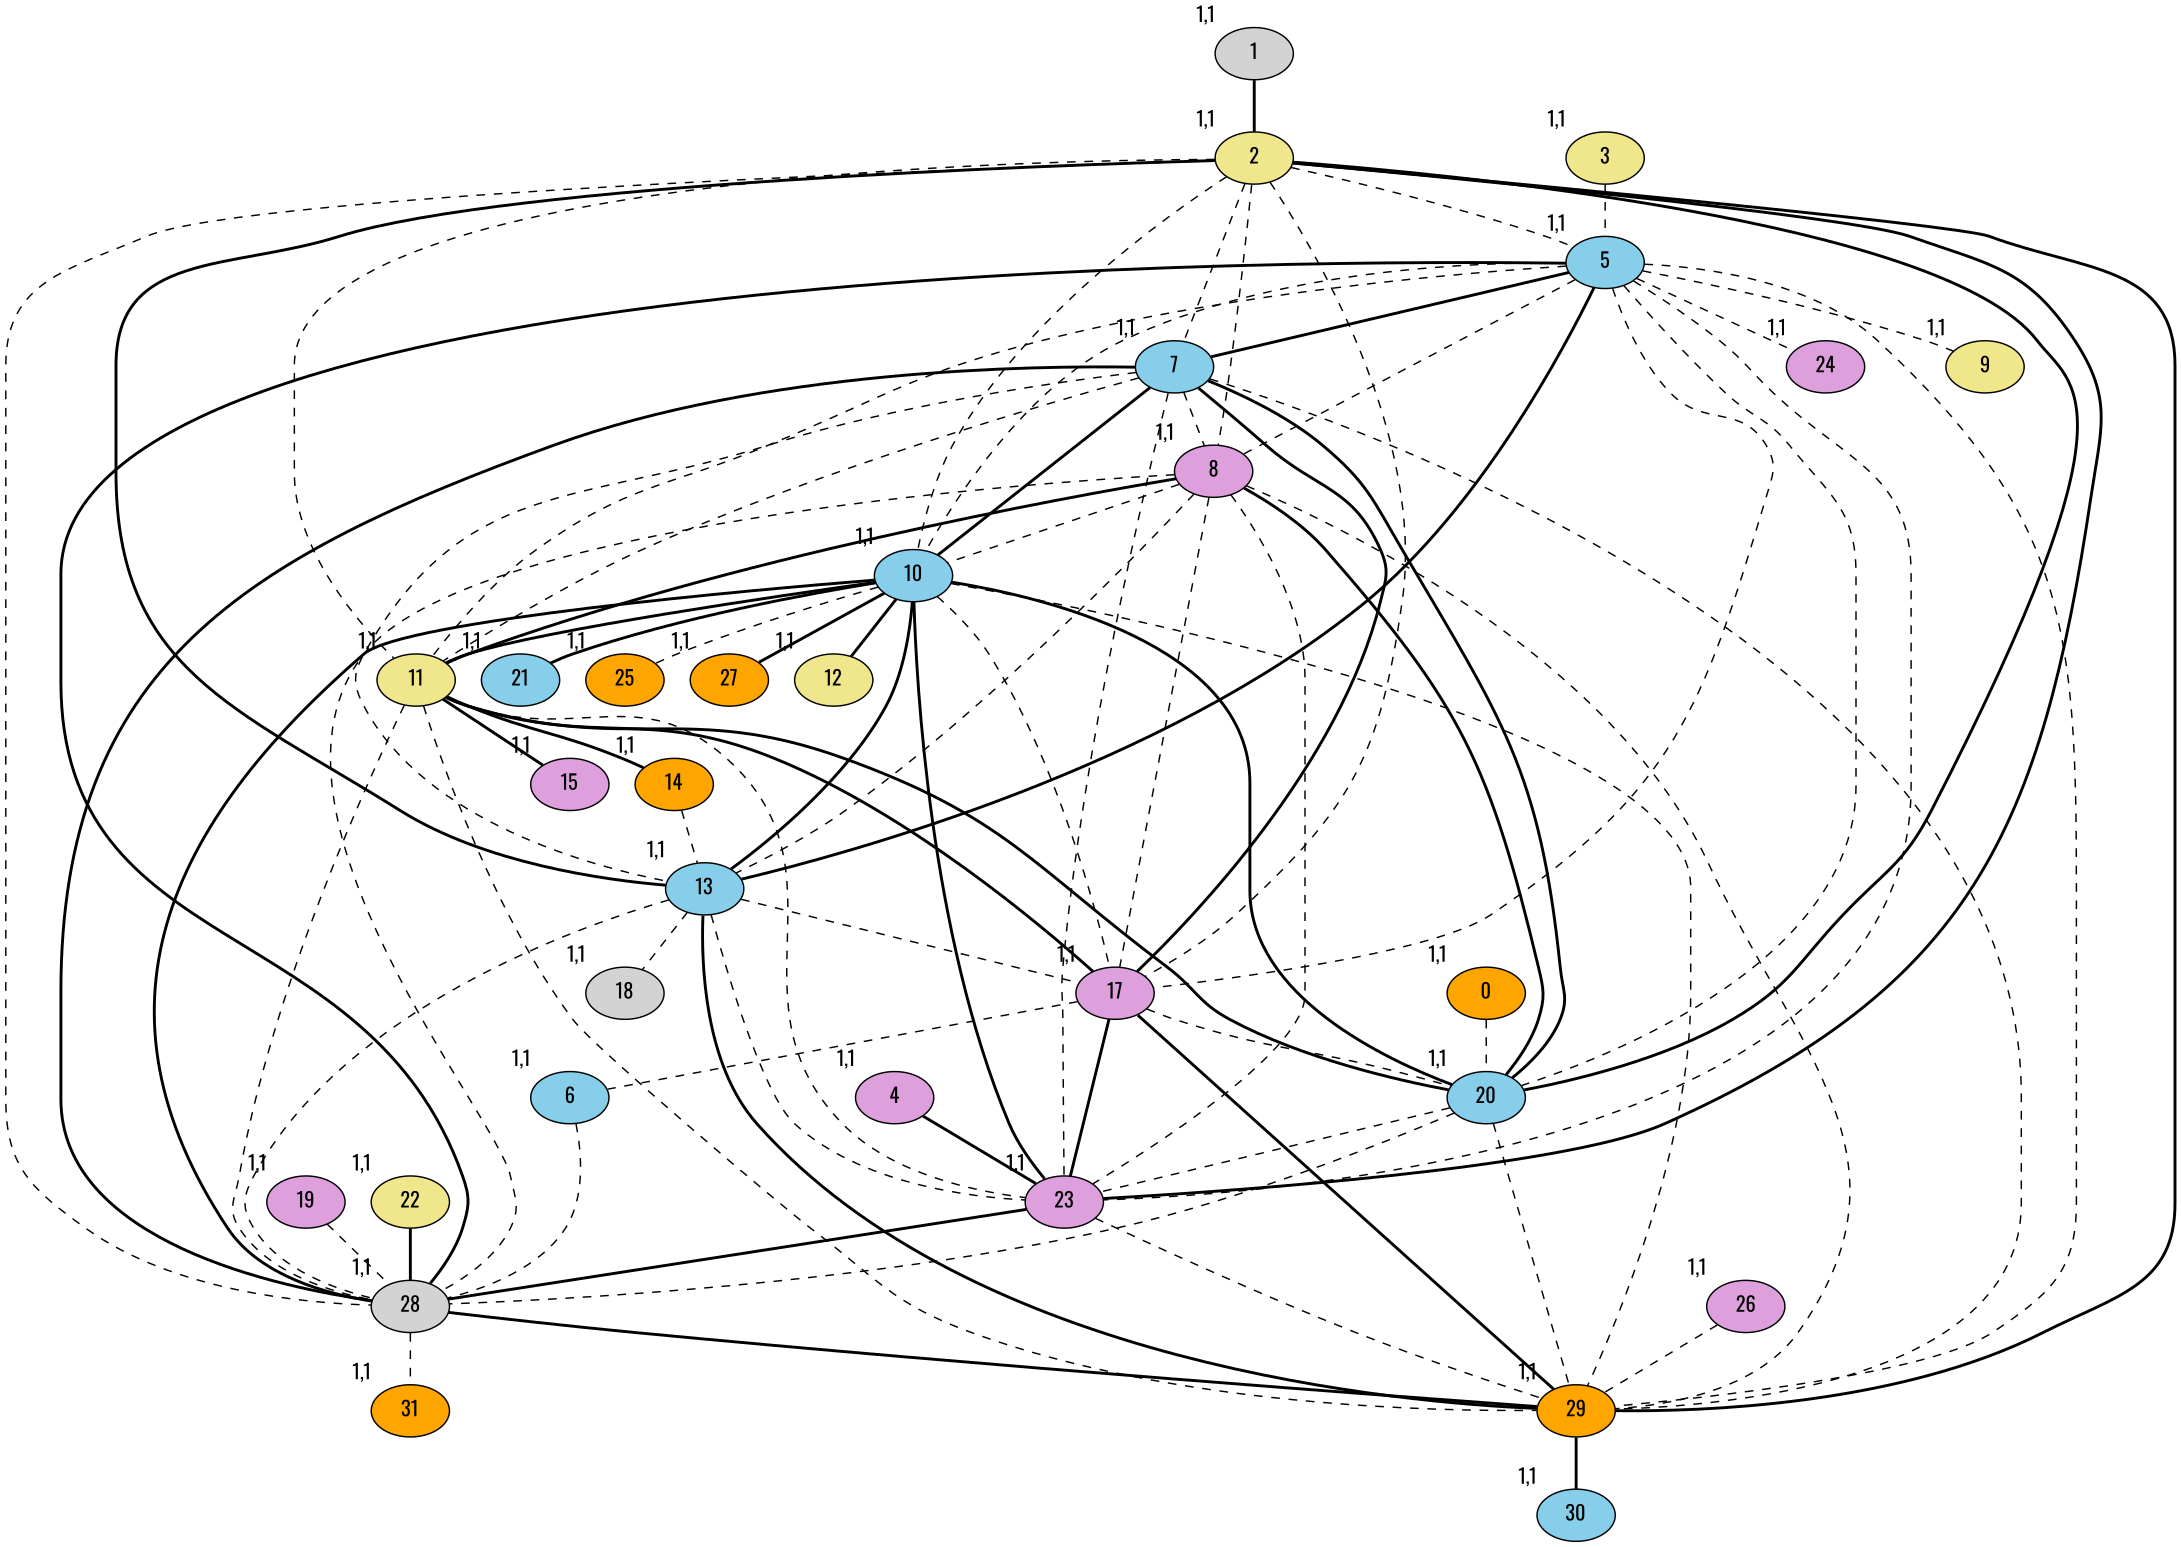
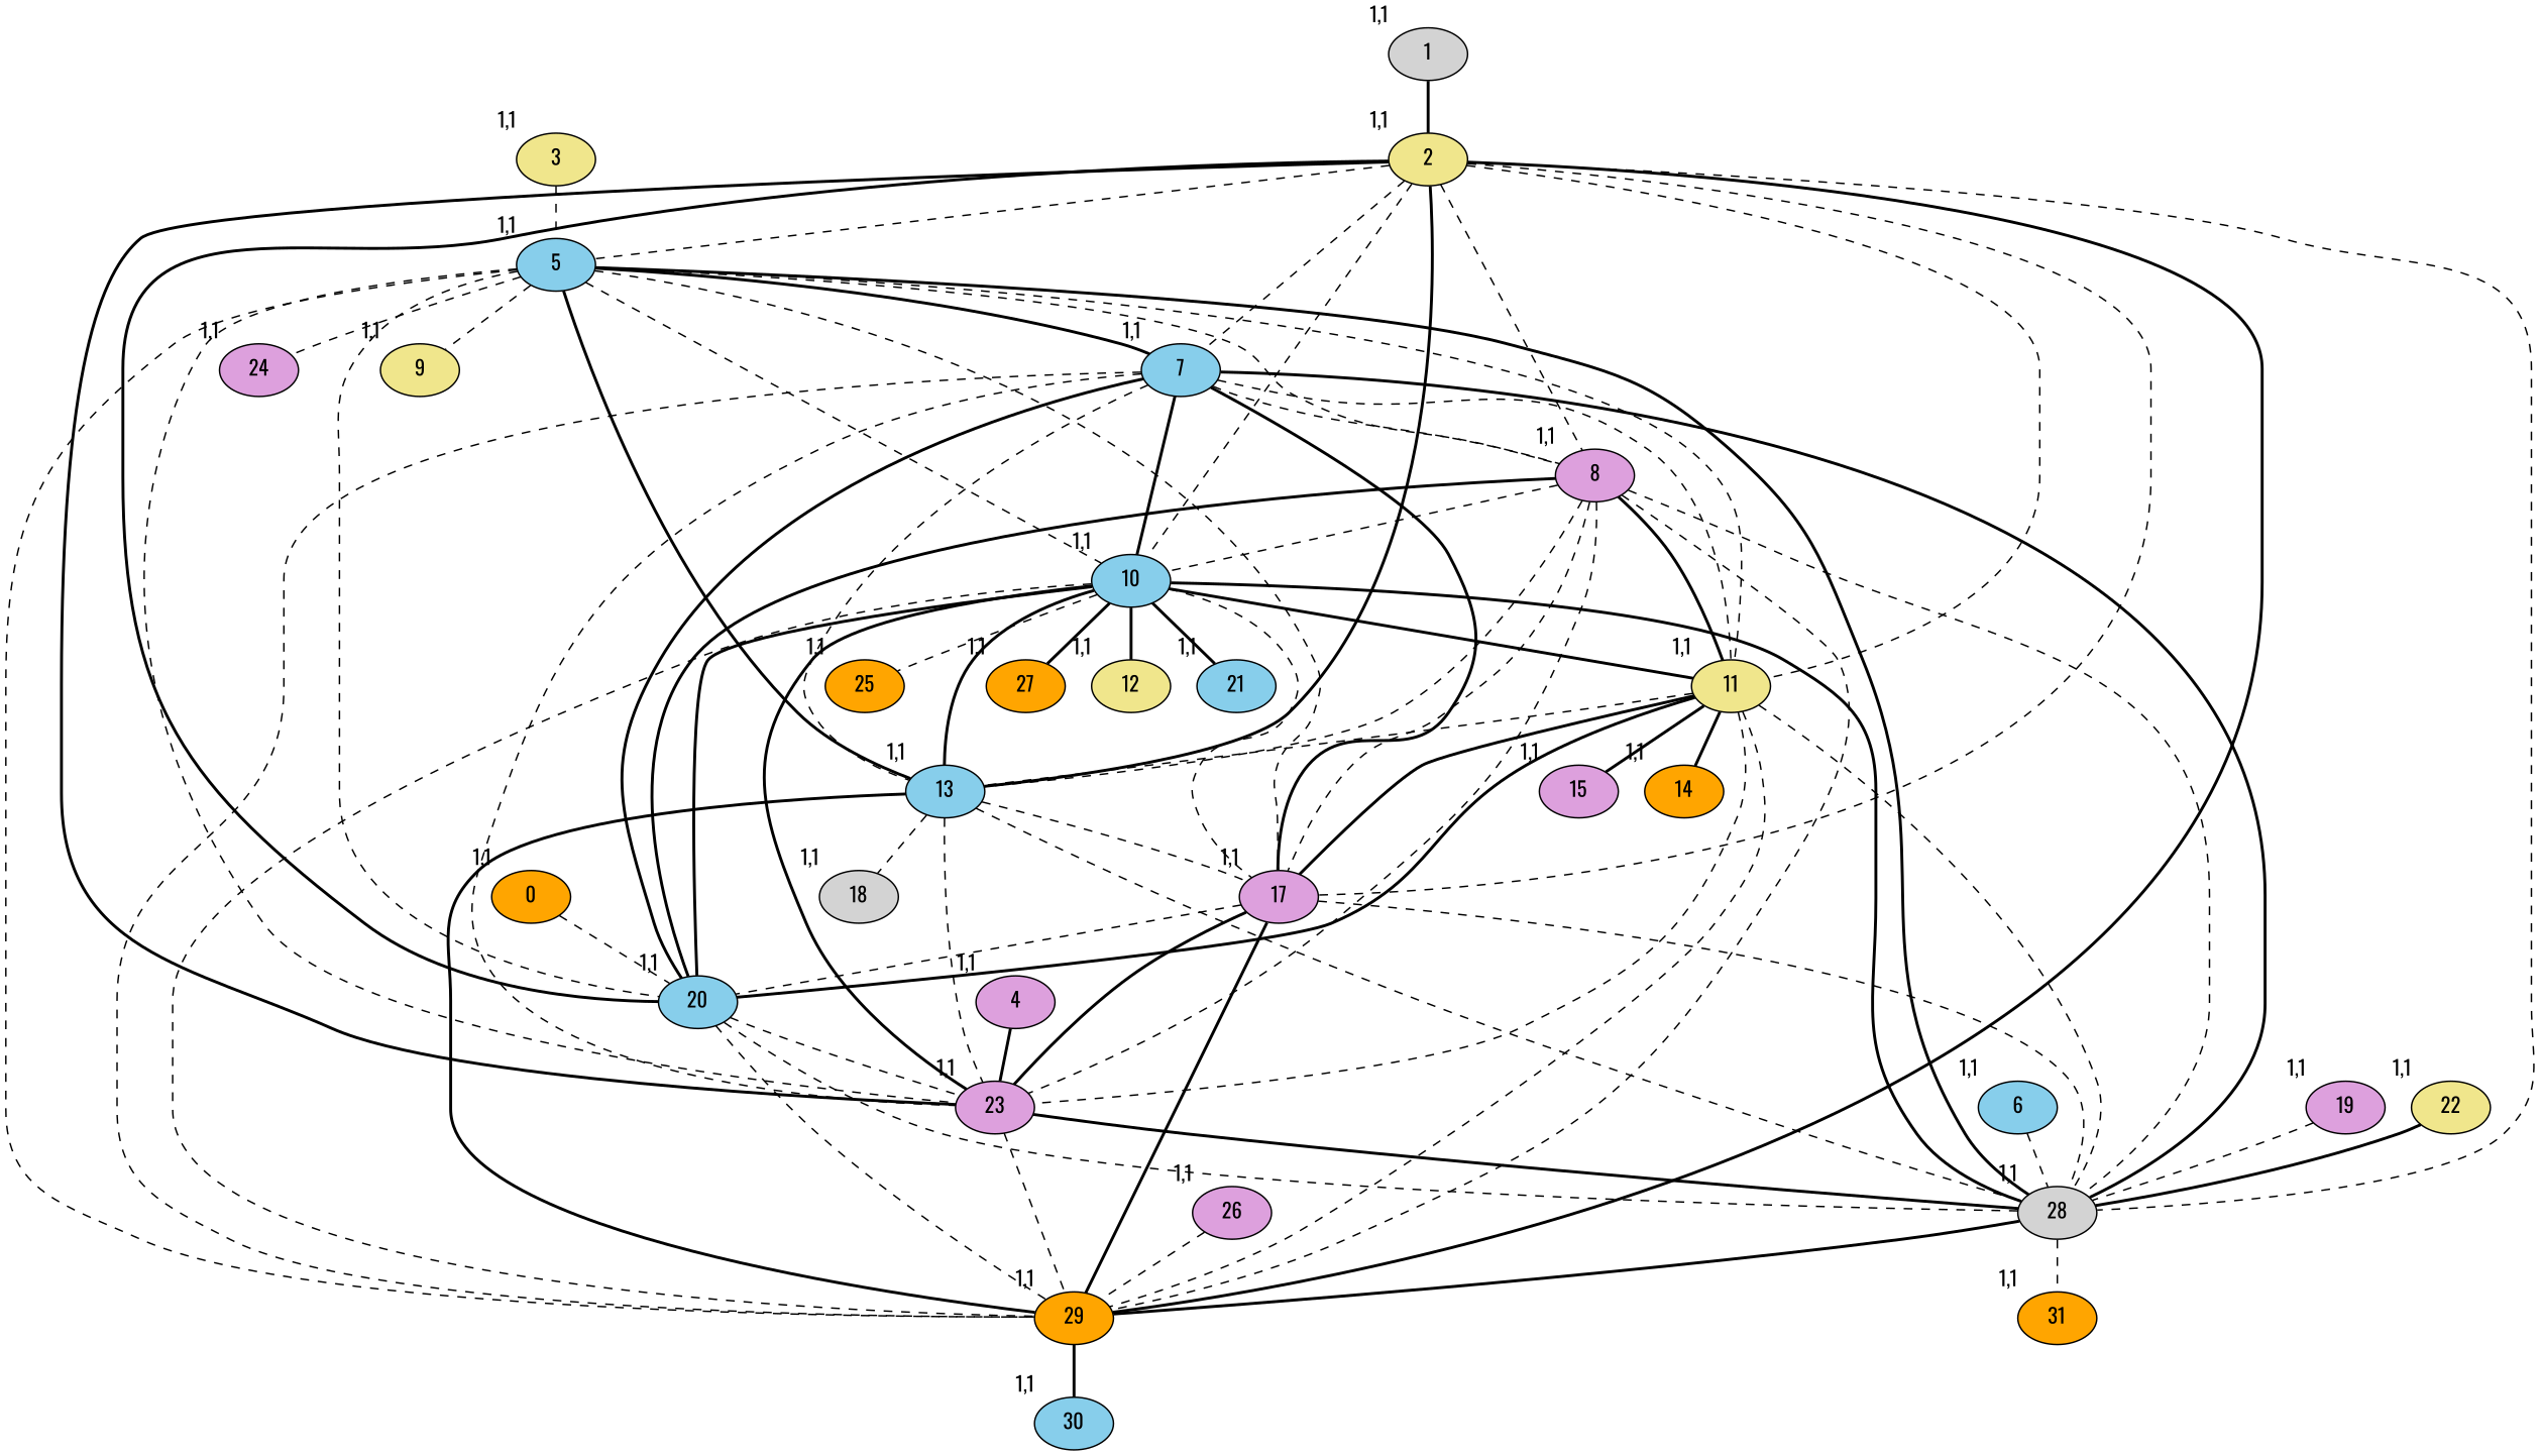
  graph {
    fontname=Oswald
    node [fillcolor=plum fontname=Oswald style=filled xlabel="1,1"]
    edge [fontname=Oswald style=dashed]
    23
    10 [fillcolor=skyblue]
    11 [fillcolor=khaki]
    20 [fillcolor=skyblue]
    17
    28 [fillcolor=lightgrey]
    29 [fillcolor=orange]
    13 [fillcolor=skyblue]
    27 [fillcolor=orange]
    12 [fillcolor=khaki]
    21 [fillcolor=skyblue]
    25 [fillcolor=orange]
    15
    14 [fillcolor=orange]
    31 [fillcolor=orange]
    30 [fillcolor=skyblue]
    18 [fillcolor=lightgrey]
    4
    8
    0 [fillcolor=orange]
    2 [fillcolor=khaki]
    5 [fillcolor=skyblue]
    7 [fillcolor=skyblue]
    24
    9 [fillcolor=khaki]
    1 [fillcolor=lightgrey]
    3 [fillcolor=khaki]
    6 [fillcolor=skyblue]
    19
    22 [fillcolor=khaki]
    26
    23 -- 28 [style=bold]
    23 -- 29
    10 -- 23 [style=bold]
    10 -- 11 [style=bold]
    10 -- 20 [style=bold]
    10 -- 17
    10 -- 28 [style=bold]
    10 -- 29
    10 -- 13 [style=bold]
    10 -- 27 [style=bold]
    10 -- 12 [style=bold]
    10 -- 21 [style=bold]
    10 -- 25
    11 -- 23
    11 -- 20 [style=bold]
    11 -- 17 [style=bold]
    11 -- 28
    11 -- 29
-   14 -- 13
+   11 -- 13
    11 -- 15 [style=bold]
    11 -- 14 [style=bold]
    20 -- 23
    20 -- 28
    20 -- 29
    17 -- 23 [style=bold]
    17 -- 20
-   17 -- 6
+   17 -- 28
    17 -- 29 [style=bold]
    28 -- 29 [style=bold]
    28 -- 31
    29 -- 30 [style=bold]
    13 -- 23
    13 -- 17
    13 -- 28
    13 -- 29 [style=bold]
    13 -- 18
    4 -- 23 [style=bold]
    8 -- 23
    8 -- 10
    8 -- 11 [style=bold]
    8 -- 20 [style=bold]
    8 -- 17
    8 -- 28
    8 -- 29
    8 -- 13
    0 -- 20
    2 -- 23 [style=bold]
    2 -- 10
    2 -- 11
    2 -- 20 [style=bold]
    2 -- 17
    2 -- 28
    2 -- 29 [style=bold]
    2 -- 13 [style=bold]
    2 -- 8
    2 -- 5
    2 -- 7
    5 -- 23
    5 -- 10
    5 -- 11
    5 -- 20
    5 -- 17
    5 -- 28 [style=bold]
    5 -- 29
    5 -- 13 [style=bold]
    5 -- 8
    5 -- 7 [style=bold]
    5 -- 24
    5 -- 9
    7 -- 23
    7 -- 10 [style=bold]
    7 -- 11
    7 -- 20 [style=bold]
    7 -- 17 [style=bold]
    7 -- 28 [style=bold]
    7 -- 29
    7 -- 13
    7 -- 8
    1 -- 2 [style=bold]
    3 -- 5
    6 -- 28
    19 -- 28
    22 -- 28 [style=bold]
    26 -- 29
  }
